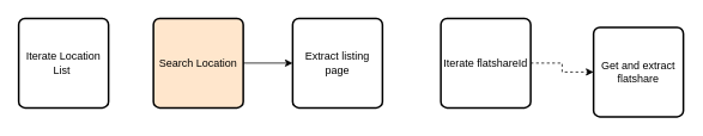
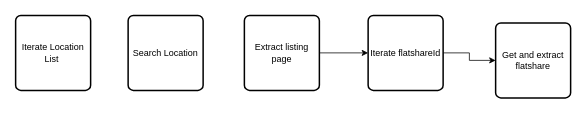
  <mxCell id="0" />
  <mxCell id="1" parent="0" />
- <mxCell id="2" style="edgeStyle=orthogonalEdgeStyle;rounded=0;orthogonalLoop=1;jettySize=auto;html=1;entryX=0;entryY=0.5;entryDx=0;entryDy=0;" parent="1" source="3" target="6" edge="1"><mxGeometry relative="1" as="geometry" /></mxCell>
- <mxCell id="3" value="Search Location" style="rounded=1;whiteSpace=wrap;html=1;absoluteArcSize=1;arcSize=14;strokeWidth=2;fillColor=#ffe6cc;" parent="1" vertex="1"><mxGeometry x="170" y="20" width="100" height="100" as="geometry" /></mxCell>
+ <mxCell id="3" value="Search Location" style="rounded=1;whiteSpace=wrap;html=1;absoluteArcSize=1;arcSize=14;strokeWidth=2;" parent="1" vertex="1"><mxGeometry x="170" y="20" width="100" height="100" as="geometry" /></mxCell>
  <mxCell id="4" value="Iterate Location List&amp;nbsp;" style="rounded=1;whiteSpace=wrap;html=1;absoluteArcSize=1;arcSize=14;strokeWidth=2;" parent="1" vertex="1"><mxGeometry x="20" y="20" width="100" height="100" as="geometry" /></mxCell>
+ <mxCell id="5" style="edgeStyle=orthogonalEdgeStyle;rounded=0;orthogonalLoop=1;jettySize=auto;html=1;" parent="1" source="6" target="8" edge="1"><mxGeometry relative="1" as="geometry" /></mxCell>
  <mxCell id="6" value="Extract listing page" style="rounded=1;whiteSpace=wrap;html=1;absoluteArcSize=1;arcSize=14;strokeWidth=2;" parent="1" vertex="1"><mxGeometry x="325" y="20" width="100" height="100" as="geometry" /></mxCell>
- <mxCell id="7" style="edgeStyle=orthogonalEdgeStyle;rounded=0;orthogonalLoop=1;jettySize=auto;html=1;entryX=0;entryY=0.5;entryDx=0;entryDy=0;dashed=1;" parent="1" source="8" target="9" edge="1"><mxGeometry relative="1" as="geometry" /></mxCell>
+ <mxCell id="7" style="edgeStyle=orthogonalEdgeStyle;rounded=0;orthogonalLoop=1;jettySize=auto;html=1;entryX=0;entryY=0.5;entryDx=0;entryDy=0;" parent="1" source="8" target="9" edge="1"><mxGeometry relative="1" as="geometry" /></mxCell>
  <mxCell id="8" value="Iterate flatshareId" style="rounded=1;whiteSpace=wrap;html=1;absoluteArcSize=1;arcSize=14;strokeWidth=2;" parent="1" vertex="1"><mxGeometry x="490" y="20" width="100" height="100" as="geometry" /></mxCell>
  <mxCell id="9" value="Get and extract flatshare" style="rounded=1;whiteSpace=wrap;html=1;absoluteArcSize=1;arcSize=14;strokeWidth=2;" parent="1" vertex="1"><mxGeometry x="660" y="30" width="100" height="100" as="geometry" /></mxCell>
